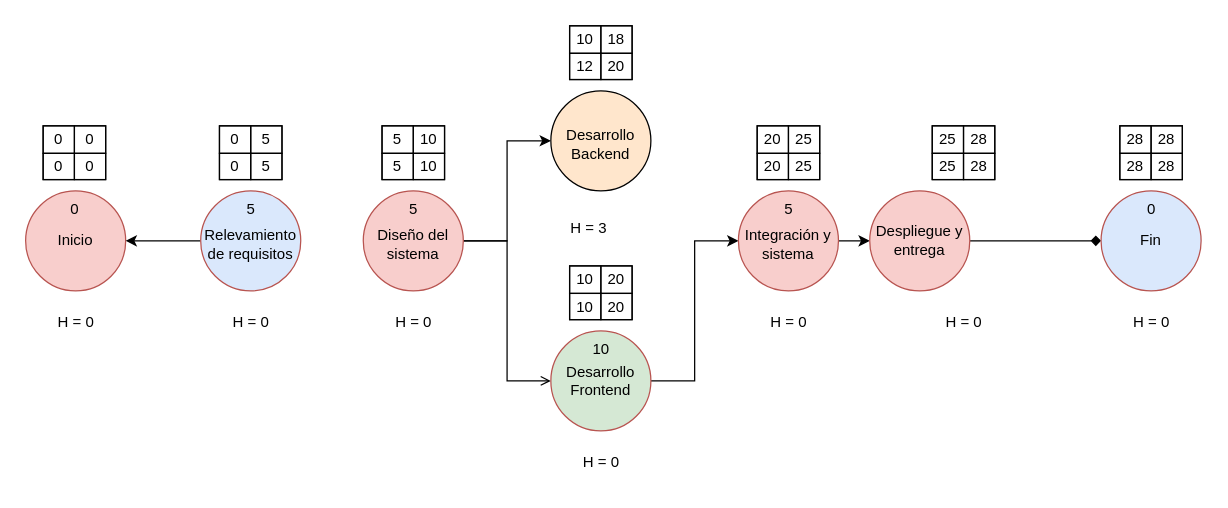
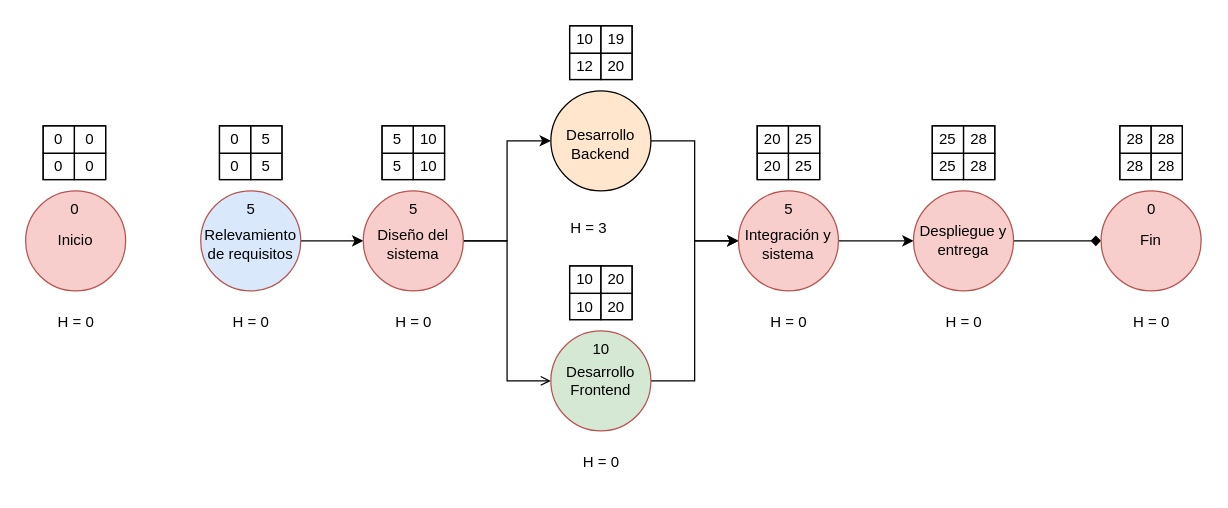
  <mxCell id="0" />
  <mxCell id="1" parent="0" />
  <mxCell id="2" value="Inicio" style="ellipse;whiteSpace=wrap;html=1;aspect=fixed;fillColor=#f8cecc;strokeColor=#b85450;" vertex="1" parent="1"><mxGeometry x="20" y="152" width="80" height="80" as="geometry" /></mxCell>
- <mxCell id="3" style="edgeStyle=orthogonalEdgeStyle;rounded=0;orthogonalLoop=1;jettySize=auto;html=1;" edge="1" parent="1" source="4" target="2"><mxGeometry relative="1" as="geometry" /></mxCell>
+ <mxCell id="3" style="edgeStyle=orthogonalEdgeStyle;rounded=0;orthogonalLoop=1;jettySize=auto;html=1;" edge="1" parent="1" source="4" target="21"><mxGeometry relative="1" as="geometry" /></mxCell>
  <mxCell id="4" value="&lt;table&gt;&lt;tbody&gt;&lt;tr&gt;&lt;td data-col-size=&quot;sm&quot; data-end=&quot;680&quot; data-start=&quot;675&quot;&gt;&lt;/td&gt;&lt;/tr&gt;&lt;/tbody&gt;&lt;/table&gt;&lt;table&gt;&lt;tbody&gt;&lt;tr&gt;&lt;td data-col-size=&quot;sm&quot; data-end=&quot;727&quot; data-start=&quot;680&quot;&gt;Relevamiento de requisitos&lt;/td&gt;&lt;/tr&gt;&lt;/tbody&gt;&lt;/table&gt;" style="ellipse;whiteSpace=wrap;html=1;aspect=fixed;fillColor=#dae8fc;strokeColor=#b85450;" vertex="1" parent="1"><mxGeometry x="160" y="152" width="80" height="80" as="geometry" /></mxCell>
  <mxCell id="5" value="" style="childLayout=tableLayout;recursiveResize=0;shadow=0;fillColor=none;" vertex="1" parent="1"><mxGeometry x="34" y="100" width="50" height="43" as="geometry" /></mxCell>
  <mxCell id="6" value="" style="shape=tableRow;horizontal=0;startSize=0;swimlaneHead=0;swimlaneBody=0;top=0;left=0;bottom=0;right=0;dropTarget=0;collapsible=0;recursiveResize=0;expand=0;fontStyle=0;fillColor=none;strokeColor=inherit;" vertex="1" parent="5"><mxGeometry width="50" height="22" as="geometry" /></mxCell>
  <mxCell id="7" value="0" style="connectable=0;recursiveResize=0;strokeColor=inherit;fillColor=none;align=center;whiteSpace=wrap;html=1;" vertex="1" parent="6"><mxGeometry width="25" height="22" as="geometry"><mxRectangle width="25" height="22" as="alternateBounds" /></mxGeometry></mxCell>
  <mxCell id="8" value="0" style="connectable=0;recursiveResize=0;strokeColor=inherit;fillColor=none;align=center;whiteSpace=wrap;html=1;" vertex="1" parent="6"><mxGeometry x="25" width="25" height="22" as="geometry"><mxRectangle width="25" height="22" as="alternateBounds" /></mxGeometry></mxCell>
  <mxCell id="9" style="shape=tableRow;horizontal=0;startSize=0;swimlaneHead=0;swimlaneBody=0;top=0;left=0;bottom=0;right=0;dropTarget=0;collapsible=0;recursiveResize=0;expand=0;fontStyle=0;fillColor=none;strokeColor=inherit;" vertex="1" parent="5"><mxGeometry y="22" width="50" height="21" as="geometry" /></mxCell>
  <mxCell id="10" value="0" style="connectable=0;recursiveResize=0;strokeColor=inherit;fillColor=none;align=center;whiteSpace=wrap;html=1;" vertex="1" parent="9"><mxGeometry width="25" height="21" as="geometry"><mxRectangle width="25" height="21" as="alternateBounds" /></mxGeometry></mxCell>
  <mxCell id="11" value="0" style="connectable=0;recursiveResize=0;strokeColor=inherit;fillColor=none;align=center;whiteSpace=wrap;html=1;" vertex="1" parent="9"><mxGeometry x="25" width="25" height="21" as="geometry"><mxRectangle width="25" height="21" as="alternateBounds" /></mxGeometry></mxCell>
  <mxCell id="12" value="" style="childLayout=tableLayout;recursiveResize=0;shadow=0;fillColor=none;" vertex="1" parent="1"><mxGeometry x="175" y="100" width="50" height="43" as="geometry" /></mxCell>
  <mxCell id="13" value="" style="shape=tableRow;horizontal=0;startSize=0;swimlaneHead=0;swimlaneBody=0;top=0;left=0;bottom=0;right=0;dropTarget=0;collapsible=0;recursiveResize=0;expand=0;fontStyle=0;fillColor=none;strokeColor=inherit;" vertex="1" parent="12"><mxGeometry width="50" height="22" as="geometry" /></mxCell>
  <mxCell id="14" value="0" style="connectable=0;recursiveResize=0;strokeColor=inherit;fillColor=none;align=center;whiteSpace=wrap;html=1;" vertex="1" parent="13"><mxGeometry width="25" height="22" as="geometry"><mxRectangle width="25" height="22" as="alternateBounds" /></mxGeometry></mxCell>
  <mxCell id="15" value="5" style="connectable=0;recursiveResize=0;strokeColor=inherit;fillColor=none;align=center;whiteSpace=wrap;html=1;" vertex="1" parent="13"><mxGeometry x="25" width="25" height="22" as="geometry"><mxRectangle width="25" height="22" as="alternateBounds" /></mxGeometry></mxCell>
  <mxCell id="16" style="shape=tableRow;horizontal=0;startSize=0;swimlaneHead=0;swimlaneBody=0;top=0;left=0;bottom=0;right=0;dropTarget=0;collapsible=0;recursiveResize=0;expand=0;fontStyle=0;fillColor=none;strokeColor=inherit;" vertex="1" parent="12"><mxGeometry y="22" width="50" height="21" as="geometry" /></mxCell>
  <mxCell id="17" value="0" style="connectable=0;recursiveResize=0;strokeColor=inherit;fillColor=none;align=center;whiteSpace=wrap;html=1;" vertex="1" parent="16"><mxGeometry width="25" height="21" as="geometry"><mxRectangle width="25" height="21" as="alternateBounds" /></mxGeometry></mxCell>
  <mxCell id="18" value="5" style="connectable=0;recursiveResize=0;strokeColor=inherit;fillColor=none;align=center;whiteSpace=wrap;html=1;" vertex="1" parent="16"><mxGeometry x="25" width="25" height="21" as="geometry"><mxRectangle width="25" height="21" as="alternateBounds" /></mxGeometry></mxCell>
  <mxCell id="19" style="edgeStyle=orthogonalEdgeStyle;rounded=0;orthogonalLoop=1;jettySize=auto;html=1;" edge="1" parent="1" source="21" target="36"><mxGeometry relative="1" as="geometry" /></mxCell>
  <mxCell id="20" style="edgeStyle=orthogonalEdgeStyle;rounded=0;orthogonalLoop=1;jettySize=auto;html=1;entryX=0;entryY=0.5;entryDx=0;entryDy=0;endArrow=open;" edge="1" parent="1" source="21" target="46"><mxGeometry relative="1" as="geometry" /></mxCell>
  <mxCell id="21" value="&lt;table&gt;&lt;tbody&gt;&lt;tr&gt;&lt;td data-col-size=&quot;sm&quot; data-end=&quot;784&quot; data-start=&quot;779&quot;&gt;&lt;/td&gt;&lt;/tr&gt;&lt;/tbody&gt;&lt;/table&gt;&lt;table&gt;&lt;tbody&gt;&lt;tr&gt;&lt;td data-col-size=&quot;sm&quot; data-end=&quot;831&quot; data-start=&quot;784&quot;&gt;Diseño del sistema&lt;/td&gt;&lt;/tr&gt;&lt;/tbody&gt;&lt;/table&gt;" style="ellipse;whiteSpace=wrap;html=1;aspect=fixed;fillColor=#f8cecc;strokeColor=#b85450;" vertex="1" parent="1"><mxGeometry x="290" y="152" width="80" height="80" as="geometry" /></mxCell>
  <mxCell id="22" value="" style="childLayout=tableLayout;recursiveResize=0;shadow=0;fillColor=none;" vertex="1" parent="1"><mxGeometry x="305" y="100" width="50" height="43" as="geometry" /></mxCell>
  <mxCell id="23" value="" style="shape=tableRow;horizontal=0;startSize=0;swimlaneHead=0;swimlaneBody=0;top=0;left=0;bottom=0;right=0;dropTarget=0;collapsible=0;recursiveResize=0;expand=0;fontStyle=0;fillColor=none;strokeColor=inherit;" vertex="1" parent="22"><mxGeometry width="50" height="22" as="geometry" /></mxCell>
  <mxCell id="24" value="5" style="connectable=0;recursiveResize=0;strokeColor=inherit;fillColor=none;align=center;whiteSpace=wrap;html=1;" vertex="1" parent="23"><mxGeometry width="25" height="22" as="geometry"><mxRectangle width="25" height="22" as="alternateBounds" /></mxGeometry></mxCell>
  <mxCell id="25" value="10" style="connectable=0;recursiveResize=0;strokeColor=inherit;fillColor=none;align=center;whiteSpace=wrap;html=1;" vertex="1" parent="23"><mxGeometry x="25" width="25" height="22" as="geometry"><mxRectangle width="25" height="22" as="alternateBounds" /></mxGeometry></mxCell>
  <mxCell id="26" style="shape=tableRow;horizontal=0;startSize=0;swimlaneHead=0;swimlaneBody=0;top=0;left=0;bottom=0;right=0;dropTarget=0;collapsible=0;recursiveResize=0;expand=0;fontStyle=0;fillColor=none;strokeColor=inherit;" vertex="1" parent="22"><mxGeometry y="22" width="50" height="21" as="geometry" /></mxCell>
  <mxCell id="27" value="5" style="connectable=0;recursiveResize=0;strokeColor=inherit;fillColor=none;align=center;whiteSpace=wrap;html=1;" vertex="1" parent="26"><mxGeometry width="25" height="21" as="geometry"><mxRectangle width="25" height="21" as="alternateBounds" /></mxGeometry></mxCell>
  <mxCell id="28" value="10" style="connectable=0;recursiveResize=0;strokeColor=inherit;fillColor=none;align=center;whiteSpace=wrap;html=1;" vertex="1" parent="26"><mxGeometry x="25" width="25" height="21" as="geometry"><mxRectangle width="25" height="21" as="alternateBounds" /></mxGeometry></mxCell>
  <mxCell id="29" value="0" style="text;html=1;align=center;verticalAlign=middle;resizable=0;points=[];autosize=1;strokeColor=none;fillColor=none;" vertex="1" parent="1"><mxGeometry x="44" y="152" width="30" height="30" as="geometry" /></mxCell>
  <mxCell id="30" value="5" style="text;html=1;align=center;verticalAlign=middle;resizable=0;points=[];autosize=1;strokeColor=none;fillColor=none;" vertex="1" parent="1"><mxGeometry x="185" y="152" width="30" height="30" as="geometry" /></mxCell>
  <mxCell id="31" value="5" style="text;html=1;align=center;verticalAlign=middle;resizable=0;points=[];autosize=1;strokeColor=none;fillColor=none;" vertex="1" parent="1"><mxGeometry x="315" y="152" width="30" height="30" as="geometry" /></mxCell>
  <mxCell id="32" value="H = 0" style="text;html=1;align=center;verticalAlign=middle;resizable=0;points=[];autosize=1;strokeColor=none;fillColor=none;" vertex="1" parent="1"><mxGeometry x="35" y="242" width="50" height="30" as="geometry" /></mxCell>
  <mxCell id="33" value="H = 0" style="text;html=1;align=center;verticalAlign=middle;resizable=0;points=[];autosize=1;strokeColor=none;fillColor=none;" vertex="1" parent="1"><mxGeometry x="305" y="242" width="50" height="30" as="geometry" /></mxCell>
  <mxCell id="34" value="H = 0" style="text;html=1;align=center;verticalAlign=middle;resizable=0;points=[];autosize=1;strokeColor=none;fillColor=none;" vertex="1" parent="1"><mxGeometry x="175" y="242" width="50" height="30" as="geometry" /></mxCell>
+ <mxCell id="35" style="edgeStyle=orthogonalEdgeStyle;rounded=0;orthogonalLoop=1;jettySize=auto;html=1;entryX=0;entryY=0.5;entryDx=0;entryDy=0;" edge="1" parent="1" source="36" target="57"><mxGeometry relative="1" as="geometry" /></mxCell>
  <mxCell id="36" value="&lt;table&gt;&lt;tbody&gt;&lt;tr&gt;&lt;td data-col-size=&quot;sm&quot; data-end=&quot;888&quot; data-start=&quot;883&quot;&gt;&lt;/td&gt;&lt;/tr&gt;&lt;/tbody&gt;&lt;/table&gt;&lt;table&gt;&lt;tbody&gt;&lt;tr&gt;&lt;td data-col-size=&quot;sm&quot; data-end=&quot;935&quot; data-start=&quot;888&quot;&gt;Desarrollo Backend&lt;/td&gt;&lt;/tr&gt;&lt;/tbody&gt;&lt;/table&gt;" style="ellipse;whiteSpace=wrap;html=1;aspect=fixed;fillColor=#ffe6cc;" vertex="1" parent="1"><mxGeometry x="440" y="72" width="80" height="80" as="geometry" /></mxCell>
  <mxCell id="37" value="" style="childLayout=tableLayout;recursiveResize=0;shadow=0;fillColor=none;" vertex="1" parent="1"><mxGeometry x="455" y="20" width="50" height="43" as="geometry" /></mxCell>
  <mxCell id="38" value="" style="shape=tableRow;horizontal=0;startSize=0;swimlaneHead=0;swimlaneBody=0;top=0;left=0;bottom=0;right=0;dropTarget=0;collapsible=0;recursiveResize=0;expand=0;fontStyle=0;fillColor=none;strokeColor=inherit;" vertex="1" parent="37"><mxGeometry width="50" height="22" as="geometry" /></mxCell>
  <mxCell id="39" value="10" style="connectable=0;recursiveResize=0;strokeColor=inherit;fillColor=none;align=center;whiteSpace=wrap;html=1;" vertex="1" parent="38"><mxGeometry width="25" height="22" as="geometry"><mxRectangle width="25" height="22" as="alternateBounds" /></mxGeometry></mxCell>
- <mxCell id="40" value="18" style="connectable=0;recursiveResize=0;strokeColor=inherit;fillColor=none;align=center;whiteSpace=wrap;html=1;" vertex="1" parent="38"><mxGeometry x="25" width="25" height="22" as="geometry"><mxRectangle width="25" height="22" as="alternateBounds" /></mxGeometry></mxCell>
+ <mxCell id="40" value="19" style="connectable=0;recursiveResize=0;strokeColor=inherit;fillColor=none;align=center;whiteSpace=wrap;html=1;" vertex="1" parent="38"><mxGeometry x="25" width="25" height="22" as="geometry"><mxRectangle width="25" height="22" as="alternateBounds" /></mxGeometry></mxCell>
  <mxCell id="41" style="shape=tableRow;horizontal=0;startSize=0;swimlaneHead=0;swimlaneBody=0;top=0;left=0;bottom=0;right=0;dropTarget=0;collapsible=0;recursiveResize=0;expand=0;fontStyle=0;fillColor=none;strokeColor=inherit;" vertex="1" parent="37"><mxGeometry y="22" width="50" height="21" as="geometry" /></mxCell>
  <mxCell id="42" value="12" style="connectable=0;recursiveResize=0;strokeColor=inherit;fillColor=none;align=center;whiteSpace=wrap;html=1;" vertex="1" parent="41"><mxGeometry width="25" height="21" as="geometry"><mxRectangle width="25" height="21" as="alternateBounds" /></mxGeometry></mxCell>
  <mxCell id="43" value="20" style="connectable=0;recursiveResize=0;strokeColor=inherit;fillColor=none;align=center;whiteSpace=wrap;html=1;" vertex="1" parent="41"><mxGeometry x="25" width="25" height="21" as="geometry"><mxRectangle width="25" height="21" as="alternateBounds" /></mxGeometry></mxCell>
  <mxCell id="44" value="H = 3" style="text;html=1;align=center;verticalAlign=middle;resizable=0;points=[];autosize=1;strokeColor=none;fillColor=none;" vertex="1" parent="1"><mxGeometry x="445" y="167" width="50" height="30" as="geometry" /></mxCell>
  <mxCell id="45" style="edgeStyle=orthogonalEdgeStyle;rounded=0;orthogonalLoop=1;jettySize=auto;html=1;entryX=0;entryY=0.5;entryDx=0;entryDy=0;" edge="1" parent="1" source="46" target="57"><mxGeometry relative="1" as="geometry" /></mxCell>
  <mxCell id="46" value="Desarrollo Frontend" style="ellipse;whiteSpace=wrap;html=1;aspect=fixed;fillColor=#d5e8d4;strokeColor=#b85450;" vertex="1" parent="1"><mxGeometry x="440" y="264" width="80" height="80" as="geometry" /></mxCell>
  <mxCell id="47" value="" style="childLayout=tableLayout;recursiveResize=0;shadow=0;fillColor=none;" vertex="1" parent="1"><mxGeometry x="455" y="212" width="50" height="43" as="geometry" /></mxCell>
  <mxCell id="48" value="" style="shape=tableRow;horizontal=0;startSize=0;swimlaneHead=0;swimlaneBody=0;top=0;left=0;bottom=0;right=0;dropTarget=0;collapsible=0;recursiveResize=0;expand=0;fontStyle=0;fillColor=none;strokeColor=inherit;" vertex="1" parent="47"><mxGeometry width="50" height="22" as="geometry" /></mxCell>
  <mxCell id="49" value="10" style="connectable=0;recursiveResize=0;strokeColor=inherit;fillColor=none;align=center;whiteSpace=wrap;html=1;" vertex="1" parent="48"><mxGeometry width="25" height="22" as="geometry"><mxRectangle width="25" height="22" as="alternateBounds" /></mxGeometry></mxCell>
  <mxCell id="50" value="20" style="connectable=0;recursiveResize=0;strokeColor=inherit;fillColor=none;align=center;whiteSpace=wrap;html=1;" vertex="1" parent="48"><mxGeometry x="25" width="25" height="22" as="geometry"><mxRectangle width="25" height="22" as="alternateBounds" /></mxGeometry></mxCell>
  <mxCell id="51" style="shape=tableRow;horizontal=0;startSize=0;swimlaneHead=0;swimlaneBody=0;top=0;left=0;bottom=0;right=0;dropTarget=0;collapsible=0;recursiveResize=0;expand=0;fontStyle=0;fillColor=none;strokeColor=inherit;" vertex="1" parent="47"><mxGeometry y="22" width="50" height="21" as="geometry" /></mxCell>
  <mxCell id="52" value="10" style="connectable=0;recursiveResize=0;strokeColor=inherit;fillColor=none;align=center;whiteSpace=wrap;html=1;" vertex="1" parent="51"><mxGeometry width="25" height="21" as="geometry"><mxRectangle width="25" height="21" as="alternateBounds" /></mxGeometry></mxCell>
  <mxCell id="53" value="20" style="connectable=0;recursiveResize=0;strokeColor=inherit;fillColor=none;align=center;whiteSpace=wrap;html=1;" vertex="1" parent="51"><mxGeometry x="25" width="25" height="21" as="geometry"><mxRectangle width="25" height="21" as="alternateBounds" /></mxGeometry></mxCell>
  <mxCell id="54" value="10" style="text;html=1;align=center;verticalAlign=middle;resizable=0;points=[];autosize=1;strokeColor=none;fillColor=none;" vertex="1" parent="1"><mxGeometry x="460" y="264" width="40" height="30" as="geometry" /></mxCell>
  <mxCell id="55" value="H = 0" style="text;html=1;align=center;verticalAlign=middle;resizable=0;points=[];autosize=1;strokeColor=none;fillColor=none;" vertex="1" parent="1"><mxGeometry x="455" y="354" width="50" height="30" as="geometry" /></mxCell>
  <mxCell id="56" style="edgeStyle=orthogonalEdgeStyle;rounded=0;orthogonalLoop=1;jettySize=auto;html=1;entryX=0;entryY=0.5;entryDx=0;entryDy=0;" edge="1" parent="1" source="57" target="68"><mxGeometry relative="1" as="geometry" /></mxCell>
  <mxCell id="57" value="&lt;table&gt;&lt;tbody&gt;&lt;tr&gt;&lt;td data-col-size=&quot;sm&quot; data-end=&quot;1096&quot; data-start=&quot;1091&quot;&gt;&lt;/td&gt;&lt;/tr&gt;&lt;/tbody&gt;&lt;/table&gt;&lt;table&gt;&lt;tbody&gt;&lt;tr&gt;&lt;td data-col-size=&quot;sm&quot; data-end=&quot;1143&quot; data-start=&quot;1096&quot;&gt;Integración y sistema&lt;/td&gt;&lt;/tr&gt;&lt;/tbody&gt;&lt;/table&gt;" style="ellipse;whiteSpace=wrap;html=1;aspect=fixed;fillColor=#f8cecc;strokeColor=#b85450;" vertex="1" parent="1"><mxGeometry x="590" y="152" width="80" height="80" as="geometry" /></mxCell>
  <mxCell id="58" value="" style="childLayout=tableLayout;recursiveResize=0;shadow=0;fillColor=none;" vertex="1" parent="1"><mxGeometry x="605" y="100" width="50" height="43" as="geometry" /></mxCell>
  <mxCell id="59" value="" style="shape=tableRow;horizontal=0;startSize=0;swimlaneHead=0;swimlaneBody=0;top=0;left=0;bottom=0;right=0;dropTarget=0;collapsible=0;recursiveResize=0;expand=0;fontStyle=0;fillColor=none;strokeColor=inherit;" vertex="1" parent="58"><mxGeometry width="50" height="22" as="geometry" /></mxCell>
  <mxCell id="60" value="20" style="connectable=0;recursiveResize=0;strokeColor=inherit;fillColor=none;align=center;whiteSpace=wrap;html=1;" vertex="1" parent="59"><mxGeometry width="25" height="22" as="geometry"><mxRectangle width="25" height="22" as="alternateBounds" /></mxGeometry></mxCell>
  <mxCell id="61" value="25" style="connectable=0;recursiveResize=0;strokeColor=inherit;fillColor=none;align=center;whiteSpace=wrap;html=1;" vertex="1" parent="59"><mxGeometry x="25" width="25" height="22" as="geometry"><mxRectangle width="25" height="22" as="alternateBounds" /></mxGeometry></mxCell>
  <mxCell id="62" style="shape=tableRow;horizontal=0;startSize=0;swimlaneHead=0;swimlaneBody=0;top=0;left=0;bottom=0;right=0;dropTarget=0;collapsible=0;recursiveResize=0;expand=0;fontStyle=0;fillColor=none;strokeColor=inherit;" vertex="1" parent="58"><mxGeometry y="22" width="50" height="21" as="geometry" /></mxCell>
  <mxCell id="63" value="20" style="connectable=0;recursiveResize=0;strokeColor=inherit;fillColor=none;align=center;whiteSpace=wrap;html=1;" vertex="1" parent="62"><mxGeometry width="25" height="21" as="geometry"><mxRectangle width="25" height="21" as="alternateBounds" /></mxGeometry></mxCell>
  <mxCell id="64" value="25" style="connectable=0;recursiveResize=0;strokeColor=inherit;fillColor=none;align=center;whiteSpace=wrap;html=1;" vertex="1" parent="62"><mxGeometry x="25" width="25" height="21" as="geometry"><mxRectangle width="25" height="21" as="alternateBounds" /></mxGeometry></mxCell>
  <mxCell id="65" value="5" style="text;html=1;align=center;verticalAlign=middle;resizable=0;points=[];autosize=1;strokeColor=none;fillColor=none;" vertex="1" parent="1"><mxGeometry x="615" y="152" width="30" height="30" as="geometry" /></mxCell>
  <mxCell id="66" value="H = 0" style="text;html=1;align=center;verticalAlign=middle;resizable=0;points=[];autosize=1;strokeColor=none;fillColor=none;" vertex="1" parent="1"><mxGeometry x="605" y="242" width="50" height="30" as="geometry" /></mxCell>
  <mxCell id="67" style="edgeStyle=orthogonalEdgeStyle;rounded=0;orthogonalLoop=1;jettySize=auto;html=1;endArrow=diamond;" edge="1" parent="1" source="68" target="77"><mxGeometry relative="1" as="geometry" /></mxCell>
- <mxCell id="68" value="Despliegue y entrega" style="ellipse;whiteSpace=wrap;html=1;aspect=fixed;fillColor=#f8cecc;strokeColor=#b85450;" vertex="1" parent="1"><mxGeometry x="695" y="152" width="80" height="80" as="geometry" /></mxCell>
+ <mxCell id="68" value="Despliegue y entrega" style="ellipse;whiteSpace=wrap;html=1;aspect=fixed;fillColor=#f8cecc;strokeColor=#b85450;" vertex="1" parent="1"><mxGeometry x="730" y="152" width="80" height="80" as="geometry" /></mxCell>
  <mxCell id="69" value="" style="childLayout=tableLayout;recursiveResize=0;shadow=0;fillColor=none;" vertex="1" parent="1"><mxGeometry x="745" y="100" width="50" height="43" as="geometry" /></mxCell>
  <mxCell id="70" value="" style="shape=tableRow;horizontal=0;startSize=0;swimlaneHead=0;swimlaneBody=0;top=0;left=0;bottom=0;right=0;dropTarget=0;collapsible=0;recursiveResize=0;expand=0;fontStyle=0;fillColor=none;strokeColor=inherit;" vertex="1" parent="69"><mxGeometry width="50" height="22" as="geometry" /></mxCell>
  <mxCell id="71" value="25" style="connectable=0;recursiveResize=0;strokeColor=inherit;fillColor=none;align=center;whiteSpace=wrap;html=1;" vertex="1" parent="70"><mxGeometry width="25" height="22" as="geometry"><mxRectangle width="25" height="22" as="alternateBounds" /></mxGeometry></mxCell>
  <mxCell id="72" value="28" style="connectable=0;recursiveResize=0;strokeColor=inherit;fillColor=none;align=center;whiteSpace=wrap;html=1;" vertex="1" parent="70"><mxGeometry x="25" width="25" height="22" as="geometry"><mxRectangle width="25" height="22" as="alternateBounds" /></mxGeometry></mxCell>
  <mxCell id="73" style="shape=tableRow;horizontal=0;startSize=0;swimlaneHead=0;swimlaneBody=0;top=0;left=0;bottom=0;right=0;dropTarget=0;collapsible=0;recursiveResize=0;expand=0;fontStyle=0;fillColor=none;strokeColor=inherit;" vertex="1" parent="69"><mxGeometry y="22" width="50" height="21" as="geometry" /></mxCell>
  <mxCell id="74" value="25" style="connectable=0;recursiveResize=0;strokeColor=inherit;fillColor=none;align=center;whiteSpace=wrap;html=1;" vertex="1" parent="73"><mxGeometry width="25" height="21" as="geometry"><mxRectangle width="25" height="21" as="alternateBounds" /></mxGeometry></mxCell>
  <mxCell id="75" value="28" style="connectable=0;recursiveResize=0;strokeColor=inherit;fillColor=none;align=center;whiteSpace=wrap;html=1;" vertex="1" parent="73"><mxGeometry x="25" width="25" height="21" as="geometry"><mxRectangle width="25" height="21" as="alternateBounds" /></mxGeometry></mxCell>
  <mxCell id="76" value="H = 0" style="text;html=1;align=center;verticalAlign=middle;resizable=0;points=[];autosize=1;strokeColor=none;fillColor=none;" vertex="1" parent="1"><mxGeometry x="745" y="242" width="50" height="30" as="geometry" /></mxCell>
- <mxCell id="77" value="Fin" style="ellipse;whiteSpace=wrap;html=1;aspect=fixed;fillColor=#dae8fc;strokeColor=#b85450;" vertex="1" parent="1"><mxGeometry x="880" y="152" width="80" height="80" as="geometry" /></mxCell>
+ <mxCell id="77" value="Fin" style="ellipse;whiteSpace=wrap;html=1;aspect=fixed;fillColor=#f8cecc;strokeColor=#b85450;" vertex="1" parent="1"><mxGeometry x="880" y="152" width="80" height="80" as="geometry" /></mxCell>
  <mxCell id="78" value="" style="childLayout=tableLayout;recursiveResize=0;shadow=0;fillColor=none;" vertex="1" parent="1"><mxGeometry x="895" y="100" width="50" height="43" as="geometry" /></mxCell>
  <mxCell id="79" value="" style="shape=tableRow;horizontal=0;startSize=0;swimlaneHead=0;swimlaneBody=0;top=0;left=0;bottom=0;right=0;dropTarget=0;collapsible=0;recursiveResize=0;expand=0;fontStyle=0;fillColor=none;strokeColor=inherit;" vertex="1" parent="78"><mxGeometry width="50" height="22" as="geometry" /></mxCell>
  <mxCell id="80" value="28" style="connectable=0;recursiveResize=0;strokeColor=inherit;fillColor=none;align=center;whiteSpace=wrap;html=1;" vertex="1" parent="79"><mxGeometry width="25" height="22" as="geometry"><mxRectangle width="25" height="22" as="alternateBounds" /></mxGeometry></mxCell>
  <mxCell id="81" value="28" style="connectable=0;recursiveResize=0;strokeColor=inherit;fillColor=none;align=center;whiteSpace=wrap;html=1;" vertex="1" parent="79"><mxGeometry x="25" width="25" height="22" as="geometry"><mxRectangle width="25" height="22" as="alternateBounds" /></mxGeometry></mxCell>
  <mxCell id="82" style="shape=tableRow;horizontal=0;startSize=0;swimlaneHead=0;swimlaneBody=0;top=0;left=0;bottom=0;right=0;dropTarget=0;collapsible=0;recursiveResize=0;expand=0;fontStyle=0;fillColor=none;strokeColor=inherit;" vertex="1" parent="78"><mxGeometry y="22" width="50" height="21" as="geometry" /></mxCell>
  <mxCell id="83" value="28" style="connectable=0;recursiveResize=0;strokeColor=inherit;fillColor=none;align=center;whiteSpace=wrap;html=1;" vertex="1" parent="82"><mxGeometry width="25" height="21" as="geometry"><mxRectangle width="25" height="21" as="alternateBounds" /></mxGeometry></mxCell>
  <mxCell id="84" value="28" style="connectable=0;recursiveResize=0;strokeColor=inherit;fillColor=none;align=center;whiteSpace=wrap;html=1;" vertex="1" parent="82"><mxGeometry x="25" width="25" height="21" as="geometry"><mxRectangle width="25" height="21" as="alternateBounds" /></mxGeometry></mxCell>
  <mxCell id="85" value="0" style="text;html=1;align=center;verticalAlign=middle;resizable=0;points=[];autosize=1;strokeColor=none;fillColor=none;" vertex="1" parent="1"><mxGeometry x="905" y="152" width="30" height="30" as="geometry" /></mxCell>
  <mxCell id="86" value="H = 0" style="text;html=1;align=center;verticalAlign=middle;resizable=0;points=[];autosize=1;strokeColor=none;fillColor=none;" vertex="1" parent="1"><mxGeometry x="895" y="242" width="50" height="30" as="geometry" /></mxCell>
